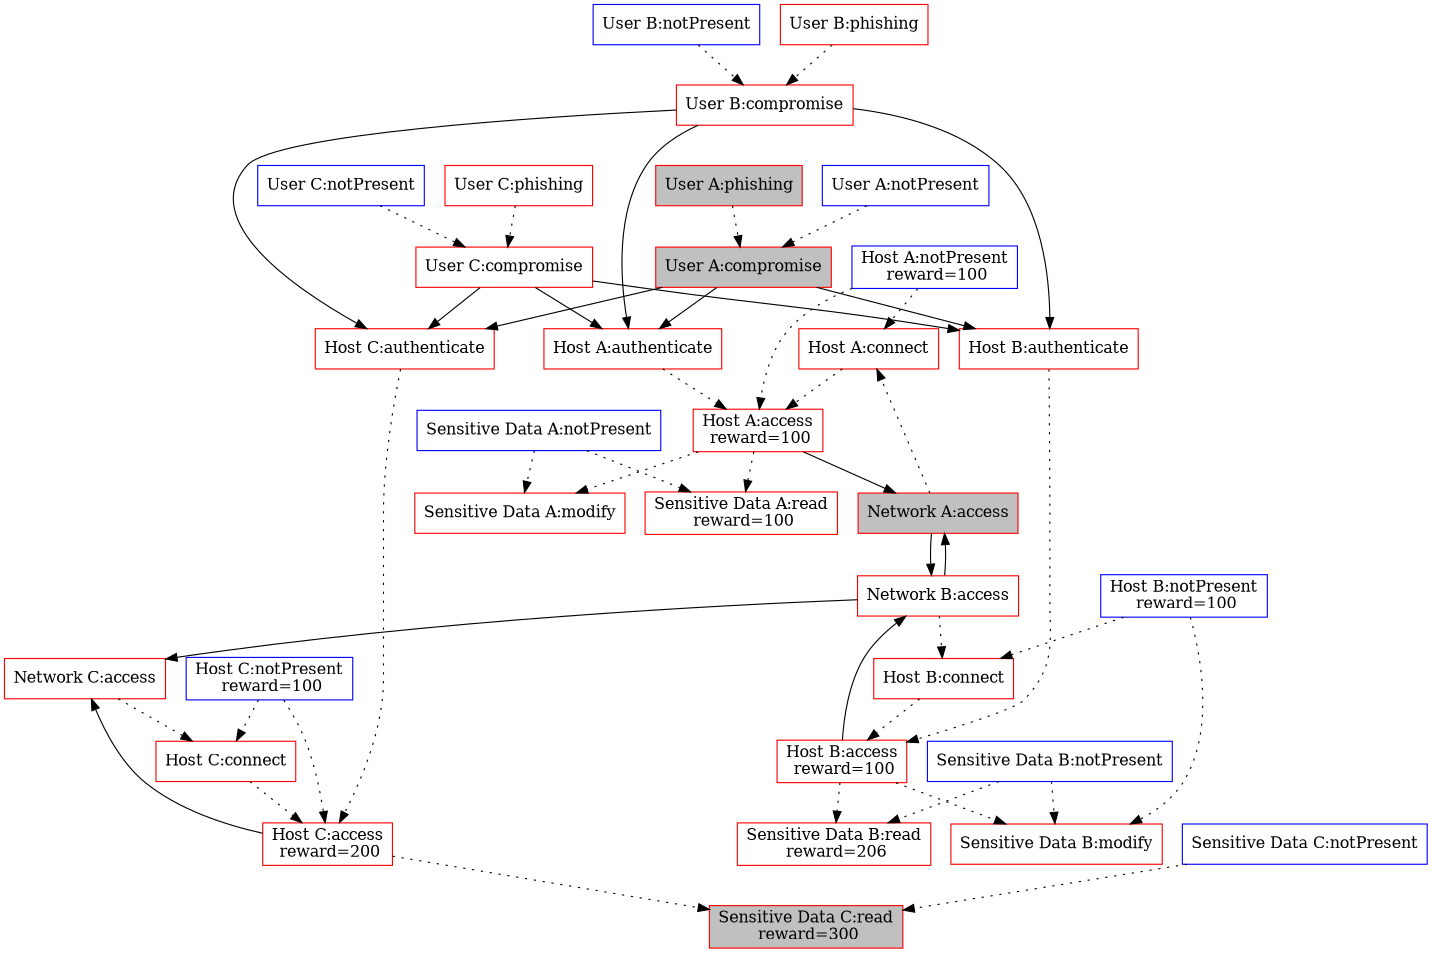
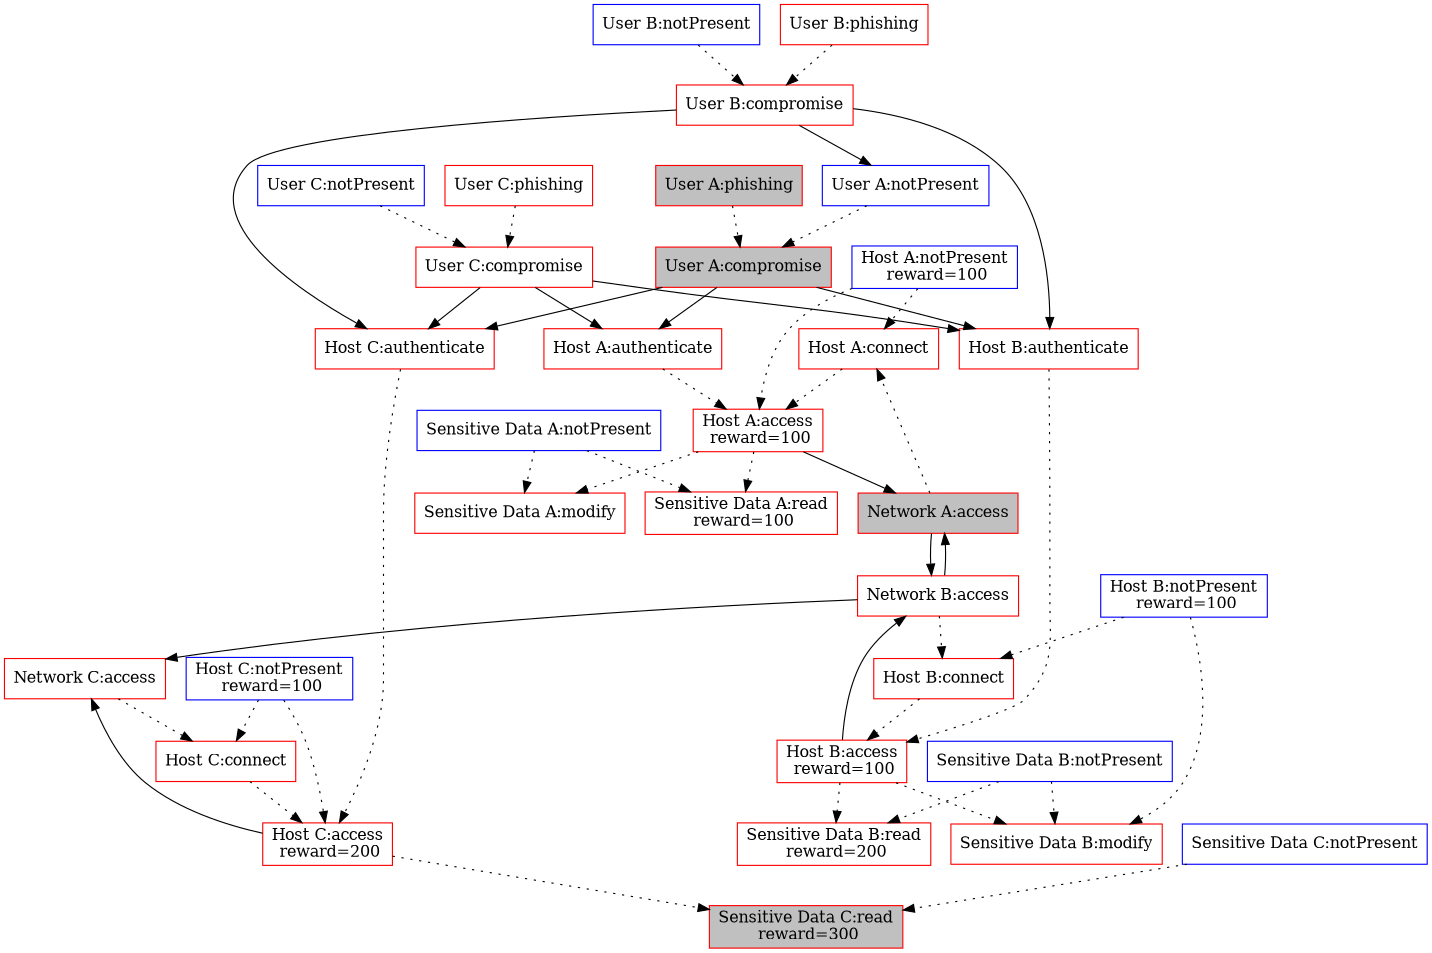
  digraph {
    node [color=red fillcolor=white shape=box style=filled]
    edge [style=dotted]
    n1 [color=blue label="Host A:notPresent\n reward=100"]
    n2 [label="Host A:connect"]
    n3 [label="Host A:access\n reward=100"]
    n4 [fillcolor=grey label="Network A:access"]
    n5 [label="Sensitive Data A:read\n reward=100"]
    n6 [label="Sensitive Data A:modify"]
    n7 [label="Host A:authenticate"]
    n8 [fillcolor=grey label="User A:compromise"]
    n9 [label="Host B:authenticate"]
    n10 [label="Host C:authenticate"]
    n11 [label="Host B:access\n reward=100"]
    n12 [label="Host C:access\n reward=200"]
    n13 [label="User B:compromise"]
    n14 [label="User C:compromise"]
    n15 [label="Network B:access"]
    n16 [label="Host B:connect"]
    n17 [label="Network C:access"]
    n18 [color=blue label="Host B:notPresent\n reward=100"]
    n19 [label="Sensitive Data B:modify"]
-   n20 [label="Sensitive Data B:read\n reward=206"]
+   n20 [label="Sensitive Data B:read\n reward=200"]
    n21 [label="Host C:connect"]
    n22 [color=blue label="Host C:notPresent\n reward=100"]
    n23 [fillcolor=grey label="Sensitive Data C:read\n reward=300"]
    n24 [color=blue label="Sensitive Data A:notPresent"]
    n25 [color=blue label="Sensitive Data B:notPresent"]
    n26 [color=blue label="Sensitive Data C:notPresent"]
    n27 [color=blue label="User A:notPresent"]
    n28 [fillcolor=grey label="User A:phishing"]
    n29 [color=blue label="User B:notPresent"]
    n30 [label="User B:phishing"]
    n31 [color=blue label="User C:notPresent"]
    n32 [label="User C:phishing"]
    n1 -> n2
    n1 -> n3
    n2 -> n3
    n3 -> n4 [style=solid]
    n3 -> n5
    n3 -> n6
    n4 -> n2
    n4 -> n15 [style=solid]
    n7 -> n3
    n8 -> n7 [style=solid]
    n8 -> n9 [style=solid]
    n8 -> n10 [style=solid]
    n9 -> n11
    n10 -> n12
    n11 -> n15 [style=solid]
    n11 -> n19
    n11 -> n20
    n12 -> n17 [style=solid]
    n12 -> n23
-   n13 -> n7 [style=solid]
+   n13 -> n27 [style=solid]
    n13 -> n9 [style=solid]
    n13 -> n10 [style=solid]
    n14 -> n7 [style=solid]
    n14 -> n9 [style=solid]
    n14 -> n10 [style=solid]
    n15 -> n4 [style=solid]
    n15 -> n16
    n15 -> n17 [style=solid]
    n16 -> n11
    n17 -> n21
    n18 -> n16
    n18 -> n19
    n21 -> n12
    n22 -> n12
    n22 -> n21
    n24 -> n5
    n24 -> n6
    n25 -> n19
    n25 -> n20
    n26 -> n23
    n27 -> n8
    n28 -> n8
    n29 -> n13
    n30 -> n13
    n31 -> n14
    n32 -> n14
  }
